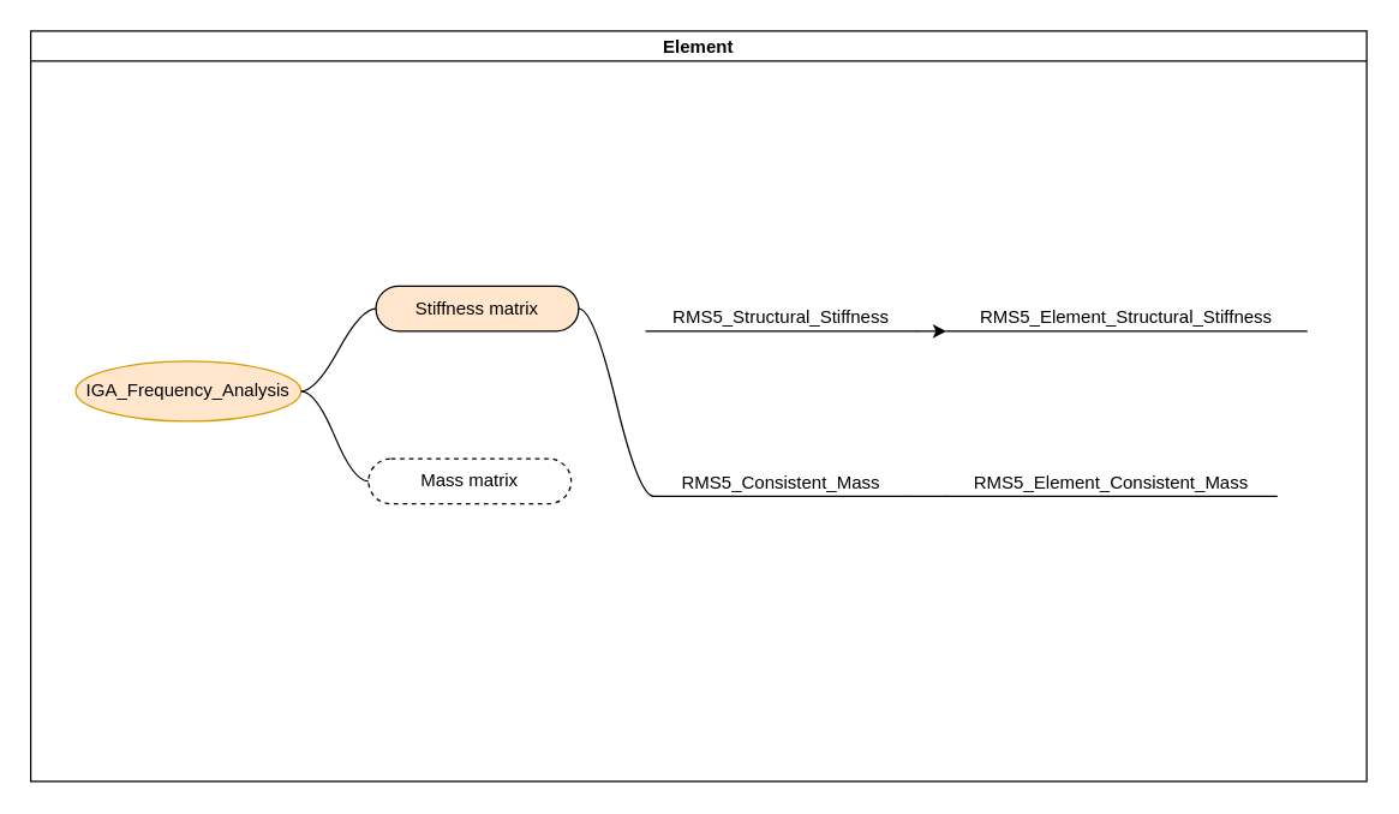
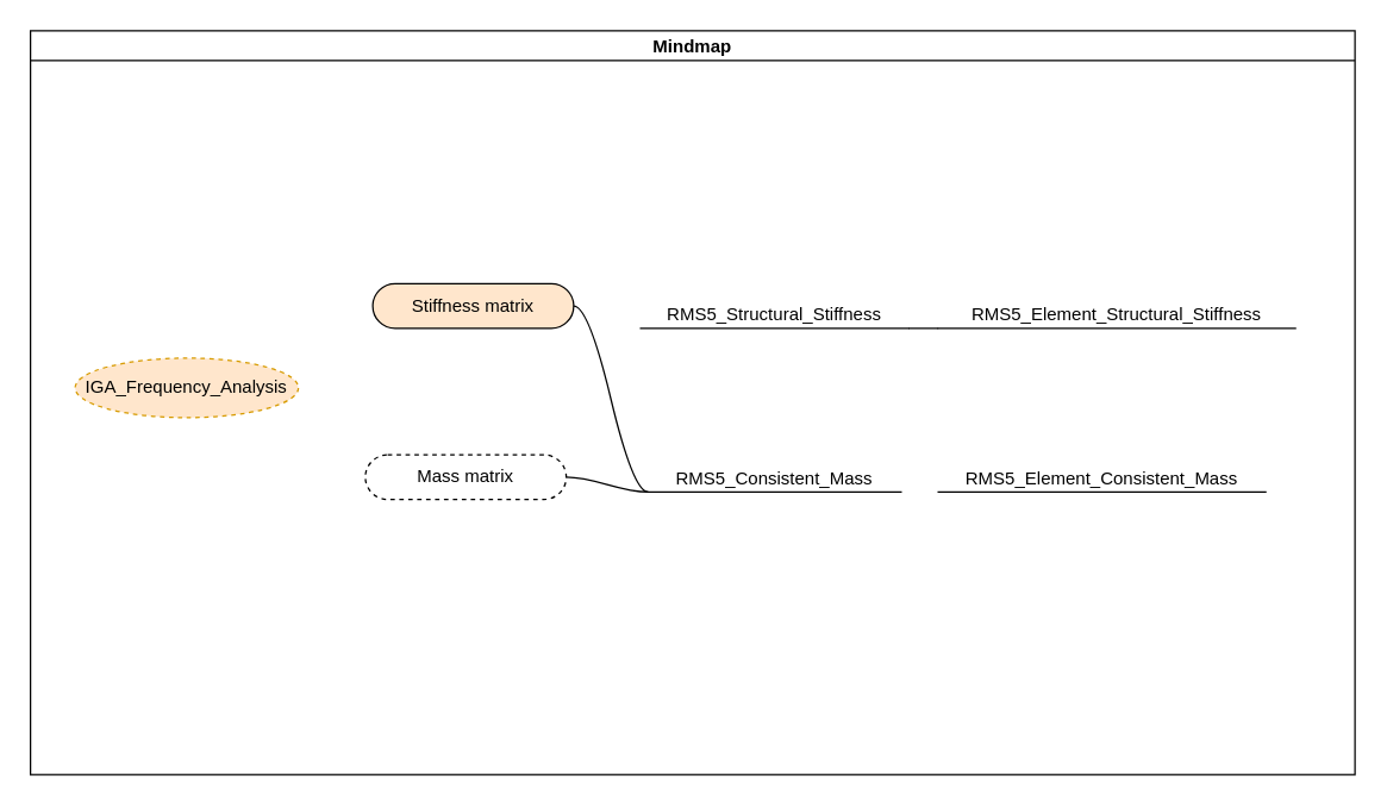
  <mxCell id="0" />
  <mxCell id="1" parent="0" />
- <mxCell id="2" value="Element" style="swimlane;startSize=20;horizontal=1;containerType=tree;" vertex="1" parent="1"><mxGeometry x="20" y="20" width="890" height="500" as="geometry" /></mxCell>
- <mxCell id="3" value="" style="edgeStyle=entityRelationEdgeStyle;startArrow=none;endArrow=none;segment=10;curved=1;sourcePerimeterSpacing=0;targetPerimeterSpacing=0;rounded=0;" edge="1" parent="2" source="4" target="5"><mxGeometry relative="1" as="geometry" /></mxCell>
- <mxCell id="4" value="IGA_Frequency_Analysis" style="ellipse;whiteSpace=wrap;html=1;align=center;treeFolding=1;treeMoving=1;newEdgeStyle={&quot;edgeStyle&quot;:&quot;entityRelationEdgeStyle&quot;,&quot;startArrow&quot;:&quot;none&quot;,&quot;endArrow&quot;:&quot;none&quot;,&quot;segment&quot;:10,&quot;curved&quot;:1,&quot;sourcePerimeterSpacing&quot;:0,&quot;targetPerimeterSpacing&quot;:0};fillColor=#ffe6cc;strokeColor=#d79b00;" vertex="1" parent="2"><mxGeometry x="30" y="220" width="150" height="40" as="geometry" /></mxCell>
+ <mxCell id="2" value="Mindmap" style="swimlane;startSize=20;horizontal=1;containerType=tree;" vertex="1" parent="1"><mxGeometry x="20" y="20" width="890" height="500" as="geometry" /></mxCell>
+ <mxCell id="4" value="IGA_Frequency_Analysis" style="ellipse;whiteSpace=wrap;html=1;align=center;treeFolding=1;treeMoving=1;newEdgeStyle={&quot;edgeStyle&quot;:&quot;entityRelationEdgeStyle&quot;,&quot;startArrow&quot;:&quot;none&quot;,&quot;endArrow&quot;:&quot;none&quot;,&quot;segment&quot;:10,&quot;curved&quot;:1,&quot;sourcePerimeterSpacing&quot;:0,&quot;targetPerimeterSpacing&quot;:0};fillColor=#ffe6cc;strokeColor=#d79b00;dashed=1;" vertex="1" parent="2"><mxGeometry x="30" y="220" width="150" height="40" as="geometry" /></mxCell>
  <mxCell id="5" value="Stiffness matrix" style="whiteSpace=wrap;html=1;rounded=1;arcSize=50;align=center;verticalAlign=middle;strokeWidth=1;autosize=1;spacing=4;treeFolding=1;treeMoving=1;newEdgeStyle={&quot;edgeStyle&quot;:&quot;entityRelationEdgeStyle&quot;,&quot;startArrow&quot;:&quot;none&quot;,&quot;endArrow&quot;:&quot;none&quot;,&quot;segment&quot;:10,&quot;curved&quot;:1,&quot;sourcePerimeterSpacing&quot;:0,&quot;targetPerimeterSpacing&quot;:0};fillColor=#ffe6cc;" vertex="1" parent="2"><mxGeometry x="230" y="170" width="135" height="30" as="geometry" /></mxCell>
- <mxCell id="6" value="" style="edgeStyle=entityRelationEdgeStyle;startArrow=none;endArrow=none;segment=10;curved=1;sourcePerimeterSpacing=0;targetPerimeterSpacing=0;rounded=0;" edge="1" target="7" source="4" parent="2"><mxGeometry relative="1" as="geometry"><mxPoint x="20" y="480" as="sourcePoint" /></mxGeometry></mxCell>
  <mxCell id="7" value="Mass matrix" style="whiteSpace=wrap;html=1;rounded=1;arcSize=50;align=center;verticalAlign=middle;strokeWidth=1;autosize=1;spacing=4;treeFolding=1;treeMoving=1;newEdgeStyle={&quot;edgeStyle&quot;:&quot;entityRelationEdgeStyle&quot;,&quot;startArrow&quot;:&quot;none&quot;,&quot;endArrow&quot;:&quot;none&quot;,&quot;segment&quot;:10,&quot;curved&quot;:1,&quot;sourcePerimeterSpacing&quot;:0,&quot;targetPerimeterSpacing&quot;:0};dashed=1;" vertex="1" parent="2"><mxGeometry x="225" y="285" width="135" height="30" as="geometry" /></mxCell>
  <mxCell id="8" value="RMS5_Structural_Stiffness" style="whiteSpace=wrap;html=1;shape=partialRectangle;top=0;left=0;bottom=1;right=0;points=[[0,1],[1,1]];fillColor=none;align=center;verticalAlign=bottom;routingCenterY=0.5;snapToPoint=1;recursiveResize=0;autosize=1;treeFolding=1;treeMoving=1;newEdgeStyle={&quot;edgeStyle&quot;:&quot;entityRelationEdgeStyle&quot;,&quot;startArrow&quot;:&quot;none&quot;,&quot;endArrow&quot;:&quot;none&quot;,&quot;segment&quot;:10,&quot;curved&quot;:1,&quot;sourcePerimeterSpacing&quot;:0,&quot;targetPerimeterSpacing&quot;:0};" vertex="1" parent="2"><mxGeometry x="410" y="170" width="180" height="30" as="geometry" /></mxCell>
  <mxCell id="9" value="" style="edgeStyle=entityRelationEdgeStyle;startArrow=none;endArrow=none;segment=10;curved=1;sourcePerimeterSpacing=0;targetPerimeterSpacing=0;rounded=0;" edge="1" target="12" parent="2" source="5"><mxGeometry x="595" y="-45" width="80" height="20" as="geometry" /></mxCell>
- <mxCell id="10" value="" style="edgeStyle=entityRelationEdgeStyle;startArrow=none;endArrow=classic;segment=10;curved=1;sourcePerimeterSpacing=0;targetPerimeterSpacing=0;rounded=0;" edge="1" target="11" source="8" parent="2"><mxGeometry x="595" y="-45" width="80" height="20" as="geometry"><mxPoint x="215" y="405" as="sourcePoint" /></mxGeometry></mxCell>
+ <mxCell id="10" value="" style="edgeStyle=entityRelationEdgeStyle;startArrow=none;endArrow=none;segment=10;curved=1;sourcePerimeterSpacing=0;targetPerimeterSpacing=0;rounded=0;" edge="1" target="11" source="8" parent="2"><mxGeometry x="595" y="-45" width="80" height="20" as="geometry"><mxPoint x="215" y="405" as="sourcePoint" /></mxGeometry></mxCell>
  <mxCell id="11" value="RMS5_Element_Structural_Stiffness" style="whiteSpace=wrap;html=1;shape=partialRectangle;top=0;left=0;bottom=1;right=0;points=[[0,1],[1,1]];fillColor=none;align=center;verticalAlign=bottom;routingCenterY=0.5;snapToPoint=1;recursiveResize=0;autosize=1;treeFolding=1;treeMoving=1;newEdgeStyle={&quot;edgeStyle&quot;:&quot;entityRelationEdgeStyle&quot;,&quot;startArrow&quot;:&quot;none&quot;,&quot;endArrow&quot;:&quot;none&quot;,&quot;segment&quot;:10,&quot;curved&quot;:1,&quot;sourcePerimeterSpacing&quot;:0,&quot;targetPerimeterSpacing&quot;:0};" vertex="1" parent="2"><mxGeometry x="610" y="170" width="240" height="30" as="geometry" /></mxCell>
  <mxCell id="12" value="RMS5_Consistent_Mass" style="whiteSpace=wrap;html=1;shape=partialRectangle;top=0;left=0;bottom=1;right=0;points=[[0,1],[1,1]];fillColor=none;align=center;verticalAlign=bottom;routingCenterY=0.5;snapToPoint=1;recursiveResize=0;autosize=1;treeFolding=1;treeMoving=1;newEdgeStyle={&quot;edgeStyle&quot;:&quot;entityRelationEdgeStyle&quot;,&quot;startArrow&quot;:&quot;none&quot;,&quot;endArrow&quot;:&quot;none&quot;,&quot;segment&quot;:10,&quot;curved&quot;:1,&quot;sourcePerimeterSpacing&quot;:0,&quot;targetPerimeterSpacing&quot;:0};" vertex="1" parent="2"><mxGeometry x="415" y="280" width="170" height="30" as="geometry" /></mxCell>
- <mxCell id="14" value="" style="edgeStyle=entityRelationEdgeStyle;startArrow=none;endArrow=none;segment=10;curved=1;sourcePerimeterSpacing=0;targetPerimeterSpacing=0;rounded=0;" edge="1" target="15" source="12" parent="2"><mxGeometry x="590" y="70" width="80" height="20" as="geometry"><mxPoint x="210" y="520" as="sourcePoint" /></mxGeometry></mxCell>
+ <mxCell id="13" value="" style="edgeStyle=entityRelationEdgeStyle;startArrow=none;endArrow=none;segment=10;curved=1;sourcePerimeterSpacing=0;targetPerimeterSpacing=0;rounded=0;" edge="1" target="12" parent="2" source="7"><mxGeometry x="590" y="70" width="80" height="20" as="geometry" /></mxCell>
  <mxCell id="15" value="RMS5_Element_Consistent_Mass" style="whiteSpace=wrap;html=1;shape=partialRectangle;top=0;left=0;bottom=1;right=0;points=[[0,1],[1,1]];fillColor=none;align=center;verticalAlign=bottom;routingCenterY=0.5;snapToPoint=1;recursiveResize=0;autosize=1;treeFolding=1;treeMoving=1;newEdgeStyle={&quot;edgeStyle&quot;:&quot;entityRelationEdgeStyle&quot;,&quot;startArrow&quot;:&quot;none&quot;,&quot;endArrow&quot;:&quot;none&quot;,&quot;segment&quot;:10,&quot;curved&quot;:1,&quot;sourcePerimeterSpacing&quot;:0,&quot;targetPerimeterSpacing&quot;:0};" vertex="1" parent="2"><mxGeometry x="610" y="280" width="220" height="30" as="geometry" /></mxCell>
